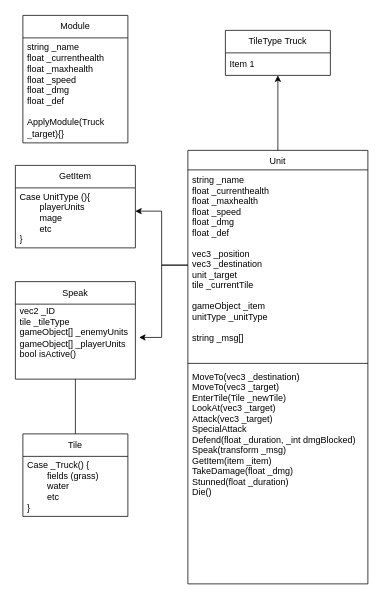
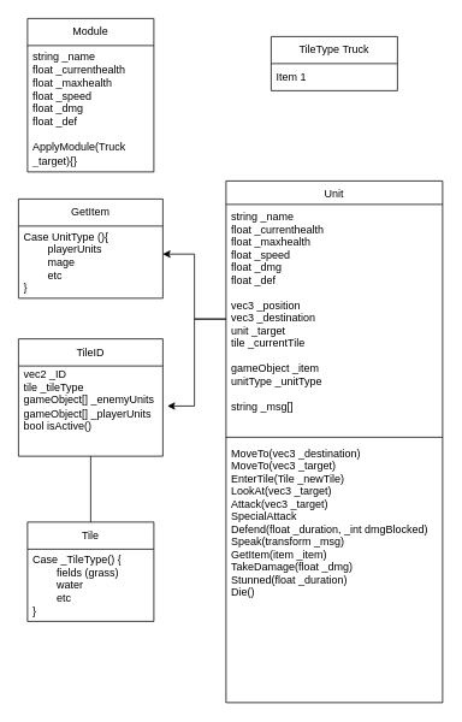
  <mxCell id="0" />
  <mxCell id="1" parent="0" />
  <mxCell id="2" value="Unit" style="swimlane;fontStyle=0;align=center;verticalAlign=top;childLayout=stackLayout;horizontal=1;startSize=26;horizontalStack=0;resizeParent=1;resizeLast=0;collapsible=1;marginBottom=0;rounded=0;shadow=0;strokeWidth=1;" parent="1" vertex="1"><mxGeometry x="250" y="200" width="240" height="578" as="geometry"><mxRectangle x="130" y="380" width="160" height="26" as="alternateBounds" /></mxGeometry></mxCell>
  <mxCell id="3" value="string _name&#10;float _currenthealth&#10;float _maxhealth&#10;float _speed&#10;float _dmg&#10;float _def&#10;&#10;vec3 _position&#10;vec3 _destination&#10;unit _target&#10;tile _currentTile&#10;&#10;gameObject _item&#10;unitType _unitType&#10;&#10;string _msg[]&#10;" style="text;align=left;verticalAlign=top;spacingLeft=4;spacingRight=4;overflow=hidden;rotatable=0;points=[[0,0.5],[1,0.5]];portConstraint=eastwest;" parent="2" vertex="1"><mxGeometry y="26" width="240" height="254" as="geometry" /></mxCell>
  <mxCell id="4" value="" style="line;html=1;strokeWidth=1;align=left;verticalAlign=middle;spacingTop=-1;spacingLeft=3;spacingRight=3;rotatable=0;labelPosition=right;points=[];portConstraint=eastwest;" parent="2" vertex="1"><mxGeometry y="280" width="240" height="8" as="geometry" /></mxCell>
  <mxCell id="5" value="MoveTo(vec3 _destination)&#10;MoveTo(vec3 _target)&#10;EnterTile(Tile _newTile)&#10;LookAt(vec3 _target)&#10;Attack(vec3 _target)&#10;SpecialAttack&#10;Defend(float _duration, _int dmgBlocked)&#10;Speak(transform _msg)&#10;GetItem(item _item)&#10;TakeDamage(float _dmg)&#10;Stunned(float _duration)&#10;Die()" style="text;align=left;verticalAlign=top;spacingLeft=4;spacingRight=4;overflow=hidden;rotatable=0;points=[[0,0.5],[1,0.5]];portConstraint=eastwest;fontStyle=0" parent="2" vertex="1"><mxGeometry y="288" width="240" height="192" as="geometry" /></mxCell>
  <mxCell id="6" value="GetItem" style="swimlane;fontStyle=0;childLayout=stackLayout;horizontal=1;startSize=30;horizontalStack=0;resizeParent=1;resizeParentMax=0;resizeLast=0;collapsible=1;marginBottom=0;whiteSpace=wrap;html=1;" vertex="1" parent="1"><mxGeometry x="20" y="220" width="160" height="110" as="geometry" /></mxCell>
  <mxCell id="7" value="Case UnitType (){&lt;div&gt;&lt;span style=&quot;white-space: pre;&quot;&gt;&#09;&lt;/span&gt;playerUnits&lt;/div&gt;&lt;div&gt;&lt;span style=&quot;white-space: pre;&quot;&gt;&#09;&lt;/span&gt;mage&lt;/div&gt;&lt;div&gt;&lt;span style=&quot;white-space: pre;&quot;&gt;&#09;&lt;/span&gt;etc&lt;/div&gt;&lt;div&gt;}&lt;/div&gt;" style="text;strokeColor=none;fillColor=none;align=left;verticalAlign=middle;spacingLeft=4;spacingRight=4;overflow=hidden;points=[[0,0.5],[1,0.5]];portConstraint=eastwest;rotatable=0;whiteSpace=wrap;html=1;" vertex="1" parent="6"><mxGeometry y="30" width="160" height="80" as="geometry" /></mxCell>
  <mxCell id="8" style="edgeStyle=orthogonalEdgeStyle;rounded=0;orthogonalLoop=1;jettySize=auto;html=1;entryX=0.999;entryY=0.388;entryDx=0;entryDy=0;entryPerimeter=0;" edge="1" parent="1" source="3" target="7"><mxGeometry relative="1" as="geometry" /></mxCell>
  <mxCell id="9" value="TileType Truck" style="swimlane;fontStyle=0;childLayout=stackLayout;horizontal=1;startSize=30;horizontalStack=0;resizeParent=1;resizeParentMax=0;resizeLast=0;collapsible=1;marginBottom=0;whiteSpace=wrap;html=1;" vertex="1" parent="1"><mxGeometry x="300" y="40" width="140" height="60" as="geometry" /></mxCell>
  <mxCell id="10" value="Item 1" style="text;strokeColor=none;fillColor=none;align=left;verticalAlign=middle;spacingLeft=4;spacingRight=4;overflow=hidden;points=[[0,0.5],[1,0.5]];portConstraint=eastwest;rotatable=0;whiteSpace=wrap;html=1;" vertex="1" parent="9"><mxGeometry y="30" width="140" height="30" as="geometry" /></mxCell>
  <mxCell id="11" style="edgeStyle=orthogonalEdgeStyle;rounded=0;orthogonalLoop=1;jettySize=auto;html=1;entryX=0.5;entryY=0;entryDx=0;entryDy=0;endArrow=none;" edge="1" parent="1" source="12" target="14"><mxGeometry relative="1" as="geometry" /></mxCell>
- <mxCell id="12" value="Speak" style="swimlane;fontStyle=0;childLayout=stackLayout;horizontal=1;startSize=30;horizontalStack=0;resizeParent=1;resizeParentMax=0;resizeLast=0;collapsible=1;marginBottom=0;whiteSpace=wrap;html=1;" vertex="1" parent="1"><mxGeometry x="20" y="375" width="160" height="130" as="geometry" /></mxCell>
+ <mxCell id="12" value="TileID" style="swimlane;fontStyle=0;childLayout=stackLayout;horizontal=1;startSize=30;horizontalStack=0;resizeParent=1;resizeParentMax=0;resizeLast=0;collapsible=1;marginBottom=0;whiteSpace=wrap;html=1;" vertex="1" parent="1"><mxGeometry x="20" y="375" width="160" height="130" as="geometry" /></mxCell>
  <mxCell id="13" value="vec2 _ID&lt;br&gt;tile _tileType&lt;br&gt;gameObject[] _enemyUnits&lt;div&gt;gameObject[] _playerUnits&lt;br&gt;bool isActive()&lt;br&gt;&lt;br&gt;&lt;div&gt;&lt;br&gt;&lt;/div&gt;&lt;/div&gt;" style="text;strokeColor=none;fillColor=none;align=left;verticalAlign=middle;spacingLeft=4;spacingRight=4;overflow=hidden;points=[[0,0.5],[1,0.5]];portConstraint=eastwest;rotatable=0;whiteSpace=wrap;html=1;" vertex="1" parent="12"><mxGeometry y="30" width="160" height="100" as="geometry" /></mxCell>
  <mxCell id="14" value="Tile" style="swimlane;fontStyle=0;childLayout=stackLayout;horizontal=1;startSize=30;horizontalStack=0;resizeParent=1;resizeParentMax=0;resizeLast=0;collapsible=1;marginBottom=0;whiteSpace=wrap;html=1;" vertex="1" parent="1"><mxGeometry x="30" y="578" width="140" height="110" as="geometry" /></mxCell>
- <mxCell id="15" value="Case _Truck() {&lt;div&gt;&lt;span style=&quot;white-space: pre;&quot;&gt;&#09;&lt;/span&gt;fields (grass)&lt;br&gt;&lt;/div&gt;&lt;div&gt;&lt;span style=&quot;white-space: pre;&quot;&gt;&#09;&lt;/span&gt;water&lt;br&gt;&lt;/div&gt;&lt;div&gt;&lt;span style=&quot;white-space: pre;&quot;&gt;&#09;&lt;/span&gt;etc&lt;br&gt;&lt;/div&gt;&lt;div&gt;}&lt;/div&gt;" style="text;strokeColor=none;fillColor=none;align=left;verticalAlign=middle;spacingLeft=4;spacingRight=4;overflow=hidden;points=[[0,0.5],[1,0.5]];portConstraint=eastwest;rotatable=0;whiteSpace=wrap;html=1;" vertex="1" parent="14"><mxGeometry y="30" width="140" height="80" as="geometry" /></mxCell>
+ <mxCell id="15" value="Case _TileType() {&lt;div&gt;&lt;span style=&quot;white-space: pre;&quot;&gt;&#09;&lt;/span&gt;fields (grass)&lt;br&gt;&lt;/div&gt;&lt;div&gt;&lt;span style=&quot;white-space: pre;&quot;&gt;&#09;&lt;/span&gt;water&lt;br&gt;&lt;/div&gt;&lt;div&gt;&lt;span style=&quot;white-space: pre;&quot;&gt;&#09;&lt;/span&gt;etc&lt;br&gt;&lt;/div&gt;&lt;div&gt;}&lt;/div&gt;" style="text;strokeColor=none;fillColor=none;align=left;verticalAlign=middle;spacingLeft=4;spacingRight=4;overflow=hidden;points=[[0,0.5],[1,0.5]];portConstraint=eastwest;rotatable=0;whiteSpace=wrap;html=1;" vertex="1" parent="14"><mxGeometry y="30" width="140" height="80" as="geometry" /></mxCell>
  <mxCell id="16" style="edgeStyle=orthogonalEdgeStyle;rounded=0;orthogonalLoop=1;jettySize=auto;html=1;entryX=1.031;entryY=0.444;entryDx=0;entryDy=0;entryPerimeter=0;" edge="1" parent="1" source="3" target="13"><mxGeometry relative="1" as="geometry" /></mxCell>
- <mxCell id="17" style="edgeStyle=orthogonalEdgeStyle;rounded=0;orthogonalLoop=1;jettySize=auto;html=1;entryX=0.5;entryY=1;entryDx=0;entryDy=0;entryPerimeter=0;" edge="1" parent="1" source="2" target="10"><mxGeometry relative="1" as="geometry" /></mxCell>
  <mxCell id="18" value="Module" style="swimlane;fontStyle=0;childLayout=stackLayout;horizontal=1;startSize=30;horizontalStack=0;resizeParent=1;resizeParentMax=0;resizeLast=0;collapsible=1;marginBottom=0;whiteSpace=wrap;html=1;" vertex="1" parent="1"><mxGeometry x="30" y="20" width="140" height="170" as="geometry" /></mxCell>
  <mxCell id="19" value="&lt;div&gt;&lt;span style=&quot;text-wrap-mode: nowrap;&quot;&gt;string _name&lt;/span&gt;&lt;br style=&quot;padding: 0px; margin: 0px; text-wrap-mode: nowrap;&quot;&gt;&lt;span style=&quot;text-wrap-mode: nowrap;&quot;&gt;float _currenthealth&lt;/span&gt;&lt;br style=&quot;padding: 0px; margin: 0px; text-wrap-mode: nowrap;&quot;&gt;&lt;span style=&quot;text-wrap-mode: nowrap;&quot;&gt;float _maxhealth&lt;/span&gt;&lt;br style=&quot;padding: 0px; margin: 0px; text-wrap-mode: nowrap;&quot;&gt;&lt;span style=&quot;text-wrap-mode: nowrap;&quot;&gt;float _speed&lt;/span&gt;&lt;br style=&quot;padding: 0px; margin: 0px; text-wrap-mode: nowrap;&quot;&gt;&lt;span style=&quot;text-wrap-mode: nowrap;&quot;&gt;float _dmg&lt;/span&gt;&lt;br style=&quot;padding: 0px; margin: 0px; text-wrap-mode: nowrap;&quot;&gt;&lt;span style=&quot;text-wrap-mode: nowrap;&quot;&gt;float _def&lt;/span&gt;&lt;/div&gt;&lt;div&gt;&lt;span style=&quot;text-wrap-mode: nowrap;&quot;&gt;&lt;br&gt;&lt;/span&gt;&lt;/div&gt;ApplyModule(Truck _target){}" style="text;strokeColor=none;fillColor=none;align=left;verticalAlign=middle;spacingLeft=4;spacingRight=4;overflow=hidden;points=[[0,0.5],[1,0.5]];portConstraint=eastwest;rotatable=0;whiteSpace=wrap;html=1;" vertex="1" parent="18"><mxGeometry y="30" width="140" height="140" as="geometry" /></mxCell>
